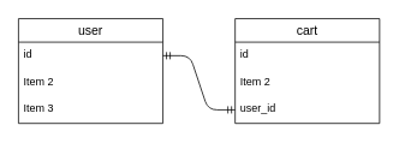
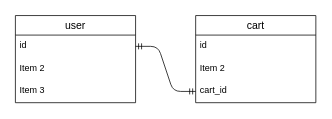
  <mxCell id="0" />
  <mxCell id="1" parent="0" />
  <mxCell id="2" value="user" style="swimlane;fontStyle=0;childLayout=stackLayout;horizontal=1;startSize=26;horizontalStack=0;resizeParent=1;resizeParentMax=0;resizeLast=0;collapsible=1;marginBottom=0;align=center;fontSize=14;" vertex="1" parent="1"><mxGeometry x="20" y="20" width="160" height="116" as="geometry" /></mxCell>
  <mxCell id="3" value="id" style="text;strokeColor=none;fillColor=none;spacingLeft=4;spacingRight=4;overflow=hidden;rotatable=0;points=[[0,0.5],[1,0.5]];portConstraint=eastwest;fontSize=12;" vertex="1" parent="2"><mxGeometry y="26" width="160" height="30" as="geometry" /></mxCell>
  <mxCell id="4" value="Item 2" style="text;strokeColor=none;fillColor=none;spacingLeft=4;spacingRight=4;overflow=hidden;rotatable=0;points=[[0,0.5],[1,0.5]];portConstraint=eastwest;fontSize=12;" vertex="1" parent="2"><mxGeometry y="56" width="160" height="30" as="geometry" /></mxCell>
  <mxCell id="5" value="Item 3" style="text;strokeColor=none;fillColor=none;spacingLeft=4;spacingRight=4;overflow=hidden;rotatable=0;points=[[0,0.5],[1,0.5]];portConstraint=eastwest;fontSize=12;" vertex="1" parent="2"><mxGeometry y="86" width="160" height="30" as="geometry" /></mxCell>
  <mxCell id="6" value="cart" style="swimlane;fontStyle=0;childLayout=stackLayout;horizontal=1;startSize=26;horizontalStack=0;resizeParent=1;resizeParentMax=0;resizeLast=0;collapsible=1;marginBottom=0;align=center;fontSize=14;" vertex="1" parent="1"><mxGeometry x="260" y="20" width="160" height="116" as="geometry" /></mxCell>
  <mxCell id="7" value="id" style="text;strokeColor=none;fillColor=none;spacingLeft=4;spacingRight=4;overflow=hidden;rotatable=0;points=[[0,0.5],[1,0.5]];portConstraint=eastwest;fontSize=12;" vertex="1" parent="6"><mxGeometry y="26" width="160" height="30" as="geometry" /></mxCell>
  <mxCell id="8" value="Item 2" style="text;strokeColor=none;fillColor=none;spacingLeft=4;spacingRight=4;overflow=hidden;rotatable=0;points=[[0,0.5],[1,0.5]];portConstraint=eastwest;fontSize=12;" vertex="1" parent="6"><mxGeometry y="56" width="160" height="30" as="geometry" /></mxCell>
- <mxCell id="9" value="user_id" style="text;strokeColor=none;fillColor=none;spacingLeft=4;spacingRight=4;overflow=hidden;rotatable=0;points=[[0,0.5],[1,0.5]];portConstraint=eastwest;fontSize=12;" vertex="1" parent="6"><mxGeometry y="86" width="160" height="30" as="geometry" /></mxCell>
+ <mxCell id="9" value="cart_id" style="text;strokeColor=none;fillColor=none;spacingLeft=4;spacingRight=4;overflow=hidden;rotatable=0;points=[[0,0.5],[1,0.5]];portConstraint=eastwest;fontSize=12;" vertex="1" parent="6"><mxGeometry y="86" width="160" height="30" as="geometry" /></mxCell>
  <mxCell id="10" value="" style="edgeStyle=entityRelationEdgeStyle;fontSize=12;html=1;endArrow=ERmandOne;startArrow=ERmandOne;exitX=1;exitY=0.5;exitDx=0;exitDy=0;entryX=0;entryY=0.5;entryDx=0;entryDy=0;" edge="1" parent="1" source="3" target="9"><mxGeometry width="100" height="100" relative="1" as="geometry"><mxPoint x="200" y="350" as="sourcePoint" /><mxPoint x="250" y="121" as="targetPoint" /></mxGeometry></mxCell>
